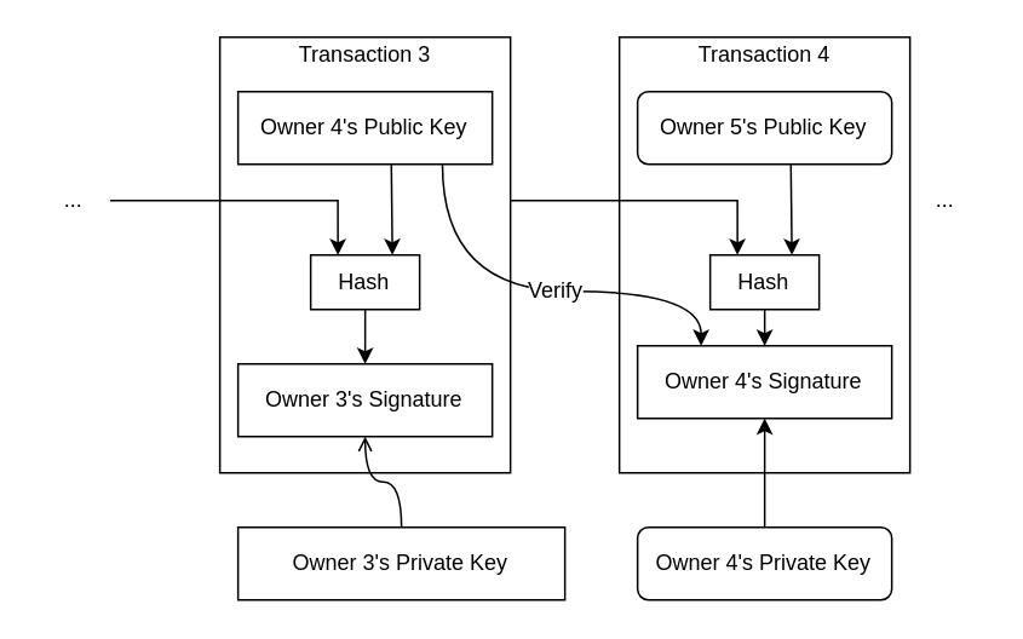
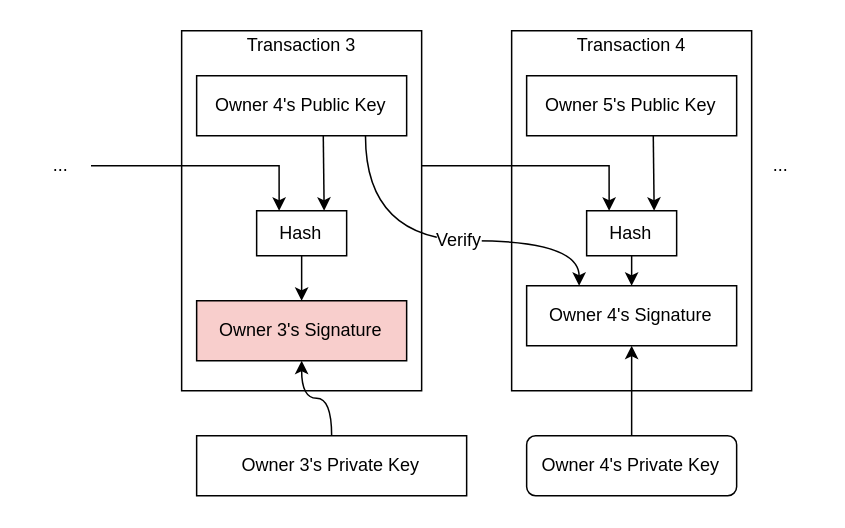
  <mxCell id="0" />
  <mxCell id="1" parent="0" />
  <mxCell id="2" value="..." style="text;html=1;strokeColor=none;fillColor=none;align=center;verticalAlign=middle;whiteSpace=wrap;rounded=0;" vertex="1" parent="1"><mxGeometry x="20" y="100" width="40" height="20" as="geometry" /></mxCell>
  <mxCell id="3" style="edgeStyle=orthogonalEdgeStyle;rounded=0;orthogonalLoop=1;jettySize=auto;html=1;exitX=0.5;exitY=0;exitDx=0;exitDy=0;entryX=0.5;entryY=1;entryDx=0;entryDy=0;" edge="1" parent="1"><mxGeometry relative="1" as="geometry"><mxPoint x="280" y="260" as="sourcePoint" /></mxGeometry></mxCell>
  <mxCell id="4" style="edgeStyle=orthogonalEdgeStyle;rounded=0;orthogonalLoop=1;jettySize=auto;html=1;exitX=0.5;exitY=0;exitDx=0;exitDy=0;entryX=0.49;entryY=0.88;entryDx=0;entryDy=0;entryPerimeter=0;" edge="1" parent="1"><mxGeometry relative="1" as="geometry"><mxPoint x="320" y="260" as="sourcePoint" /></mxGeometry></mxCell>
  <mxCell id="5" value="" style="group" vertex="1" connectable="0" parent="1"><mxGeometry x="340.43" y="20" width="160" height="240" as="geometry" /></mxCell>
  <mxCell id="6" value="" style="group" vertex="1" connectable="0" parent="5"><mxGeometry width="160" height="240" as="geometry" /></mxCell>
  <mxCell id="7" value="" style="rounded=0;whiteSpace=wrap;html=1;" vertex="1" parent="6"><mxGeometry width="160" height="240" as="geometry" /></mxCell>
- <mxCell id="8" value="Owner 5's Public Key" style="whiteSpace=wrap;html=1;rounded=1;" vertex="1" parent="6"><mxGeometry x="10" y="30" width="140" height="40" as="geometry" /></mxCell>
+ <mxCell id="8" value="Owner 5's Public Key" style="rounded=0;whiteSpace=wrap;html=1;" vertex="1" parent="6"><mxGeometry x="10" y="30" width="140" height="40" as="geometry" /></mxCell>
  <mxCell id="9" value="Transaction 4" style="text;html=1;strokeColor=none;fillColor=none;align=center;verticalAlign=middle;whiteSpace=wrap;rounded=0;" vertex="1" parent="6"><mxGeometry x="27.5" width="105" height="20" as="geometry" /></mxCell>
  <mxCell id="10" value="Hash" style="rounded=0;whiteSpace=wrap;html=1;" vertex="1" parent="6"><mxGeometry x="50" y="120" width="60" height="30" as="geometry" /></mxCell>
  <mxCell id="11" value="" style="endArrow=classic;html=1;exitX=0.603;exitY=0.998;exitDx=0;exitDy=0;exitPerimeter=0;entryX=0.75;entryY=0;entryDx=0;entryDy=0;" edge="1" parent="6" source="8" target="10"><mxGeometry width="50" height="50" relative="1" as="geometry"><mxPoint x="220" y="130" as="sourcePoint" /><mxPoint x="270" y="80" as="targetPoint" /></mxGeometry></mxCell>
  <mxCell id="12" value="Owner 4's Signature" style="rounded=0;whiteSpace=wrap;html=1;" vertex="1" parent="6"><mxGeometry x="10" y="170" width="140" height="40" as="geometry" /></mxCell>
  <mxCell id="13" style="edgeStyle=orthogonalEdgeStyle;rounded=0;orthogonalLoop=1;jettySize=auto;html=1;exitX=0.5;exitY=1;exitDx=0;exitDy=0;entryX=0.5;entryY=0;entryDx=0;entryDy=0;" edge="1" parent="6" source="10" target="12"><mxGeometry relative="1" as="geometry" /></mxCell>
  <mxCell id="14" style="edgeStyle=orthogonalEdgeStyle;rounded=0;orthogonalLoop=1;jettySize=auto;html=1;entryX=0.25;entryY=0;entryDx=0;entryDy=0;" edge="1" parent="1" target="10"><mxGeometry relative="1" as="geometry"><mxPoint x="280.573" y="109.996" as="sourcePoint" /><mxPoint x="385.716" y="139.71" as="targetPoint" /><Array as="points"><mxPoint x="405.43" y="110" /></Array></mxGeometry></mxCell>
  <mxCell id="15" value="" style="group" vertex="1" connectable="0" parent="1"><mxGeometry x="120.43" y="20" width="160" height="240" as="geometry" /></mxCell>
  <mxCell id="16" value="" style="group" vertex="1" connectable="0" parent="15"><mxGeometry width="160" height="240" as="geometry" /></mxCell>
  <mxCell id="17" value="" style="rounded=0;whiteSpace=wrap;html=1;" vertex="1" parent="16"><mxGeometry width="160" height="240" as="geometry" /></mxCell>
  <mxCell id="18" value="Owner 4's Public Key" style="rounded=0;whiteSpace=wrap;html=1;" vertex="1" parent="16"><mxGeometry x="10" y="30" width="140" height="40" as="geometry" /></mxCell>
  <mxCell id="19" value="Transaction 3" style="text;html=1;strokeColor=none;fillColor=none;align=center;verticalAlign=middle;whiteSpace=wrap;rounded=0;" vertex="1" parent="16"><mxGeometry x="27.5" width="105" height="20" as="geometry" /></mxCell>
  <mxCell id="20" value="Hash" style="rounded=0;whiteSpace=wrap;html=1;" vertex="1" parent="16"><mxGeometry x="50" y="120" width="60" height="30" as="geometry" /></mxCell>
  <mxCell id="21" value="" style="endArrow=classic;html=1;exitX=0.603;exitY=0.998;exitDx=0;exitDy=0;exitPerimeter=0;entryX=0.75;entryY=0;entryDx=0;entryDy=0;" edge="1" parent="16" source="18" target="20"><mxGeometry width="50" height="50" relative="1" as="geometry"><mxPoint x="220" y="130" as="sourcePoint" /><mxPoint x="270" y="80" as="targetPoint" /></mxGeometry></mxCell>
- <mxCell id="22" value="Owner 3's Signature" style="rounded=0;whiteSpace=wrap;html=1;" vertex="1" parent="16"><mxGeometry x="10" y="180" width="140" height="40" as="geometry" /></mxCell>
+ <mxCell id="22" value="Owner 3's Signature" style="rounded=0;whiteSpace=wrap;html=1;fillColor=#f8cecc;" vertex="1" parent="16"><mxGeometry x="10" y="180" width="140" height="40" as="geometry" /></mxCell>
  <mxCell id="23" style="edgeStyle=orthogonalEdgeStyle;rounded=0;orthogonalLoop=1;jettySize=auto;html=1;exitX=0.5;exitY=1;exitDx=0;exitDy=0;entryX=0.5;entryY=0;entryDx=0;entryDy=0;" edge="1" parent="16" source="20" target="22"><mxGeometry relative="1" as="geometry" /></mxCell>
  <mxCell id="24" style="edgeStyle=orthogonalEdgeStyle;rounded=0;orthogonalLoop=1;jettySize=auto;html=1;entryX=0.25;entryY=0;entryDx=0;entryDy=0;exitX=1;exitY=0.5;exitDx=0;exitDy=0;" edge="1" parent="1" source="2" target="20"><mxGeometry relative="1" as="geometry"><mxPoint x="80.43" y="110" as="sourcePoint" /><Array as="points"><mxPoint x="185.43" y="110" /></Array></mxGeometry></mxCell>
  <mxCell id="25" value="" style="endArrow=classic;html=1;edgeStyle=orthogonalEdgeStyle;curved=1;exitX=0.804;exitY=1.004;exitDx=0;exitDy=0;exitPerimeter=0;entryX=0.25;entryY=0;entryDx=0;entryDy=0;" edge="1" parent="1" source="18" target="12"><mxGeometry width="50" height="50" relative="1" as="geometry"><mxPoint x="70.43" y="240" as="sourcePoint" /><mxPoint x="150.43" y="330" as="targetPoint" /><Array as="points"><mxPoint x="243" y="160" /><mxPoint x="386" y="160" /></Array></mxGeometry></mxCell>
  <mxCell id="26" value="Verify" style="text;html=1;align=center;verticalAlign=middle;resizable=0;points=[];labelBackgroundColor=#ffffff;" vertex="1" connectable="0" parent="25"><mxGeometry x="0.05" y="1" relative="1" as="geometry"><mxPoint x="3.86" as="offset" /></mxGeometry></mxCell>
  <mxCell id="27" value="..." style="text;html=1;strokeColor=none;fillColor=none;align=center;verticalAlign=middle;whiteSpace=wrap;rounded=0;" vertex="1" parent="1"><mxGeometry x="500.05" y="100" width="40" height="20" as="geometry" /></mxCell>
- <mxCell id="28" style="edgeStyle=orthogonalEdgeStyle;curved=1;rounded=0;orthogonalLoop=1;jettySize=auto;html=1;exitX=0.5;exitY=0;exitDx=0;exitDy=0;entryX=0.5;entryY=1;entryDx=0;entryDy=0;endArrow=open;" edge="1" parent="1" source="29" target="22"><mxGeometry relative="1" as="geometry" /></mxCell>
+ <mxCell id="28" style="edgeStyle=orthogonalEdgeStyle;curved=1;rounded=0;orthogonalLoop=1;jettySize=auto;html=1;exitX=0.5;exitY=0;exitDx=0;exitDy=0;entryX=0.5;entryY=1;entryDx=0;entryDy=0;" edge="1" parent="1" source="29" target="22"><mxGeometry relative="1" as="geometry" /></mxCell>
  <mxCell id="29" value="Owner 3's Private Key" style="rounded=0;whiteSpace=wrap;html=1;" vertex="1" parent="1"><mxGeometry x="130.43" y="290" width="180" height="40" as="geometry" /></mxCell>
  <mxCell id="30" style="edgeStyle=orthogonalEdgeStyle;curved=1;rounded=0;orthogonalLoop=1;jettySize=auto;html=1;exitX=0.5;exitY=0;exitDx=0;exitDy=0;entryX=0.5;entryY=1;entryDx=0;entryDy=0;" edge="1" parent="1" source="31" target="12"><mxGeometry relative="1" as="geometry" /></mxCell>
  <mxCell id="31" value="Owner 4's Private Key" style="whiteSpace=wrap;html=1;rounded=1;" vertex="1" parent="1"><mxGeometry x="350.43" y="290" width="140" height="40" as="geometry" /></mxCell>
